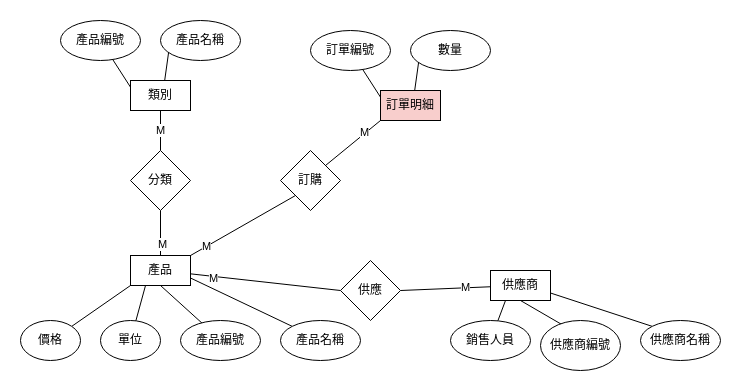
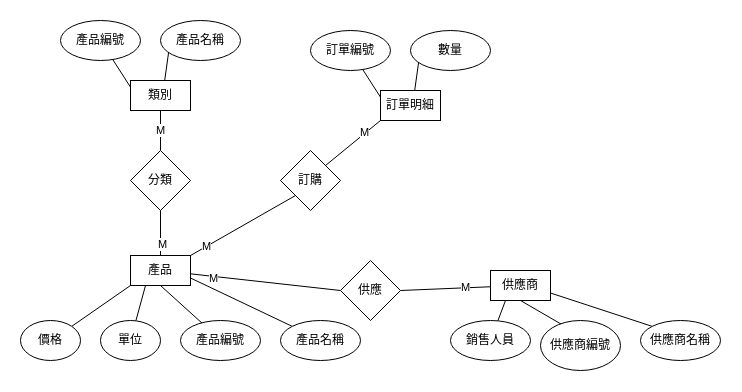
  <mxCell id="0" />
  <mxCell id="1" parent="0" />
  <mxCell id="2" style="edgeStyle=none;rounded=0;orthogonalLoop=1;jettySize=auto;html=1;exitX=0;exitY=1;exitDx=0;exitDy=0;entryX=1;entryY=0;entryDx=0;entryDy=0;endArrow=none;endFill=0;" edge="1" parent="1" source="6" target="7"><mxGeometry relative="1" as="geometry" /></mxCell>
  <mxCell id="3" style="edgeStyle=none;rounded=0;orthogonalLoop=1;jettySize=auto;html=1;exitX=0.25;exitY=1;exitDx=0;exitDy=0;endArrow=none;endFill=0;" edge="1" parent="1" source="6" target="10"><mxGeometry relative="1" as="geometry" /></mxCell>
  <mxCell id="4" style="edgeStyle=none;rounded=0;orthogonalLoop=1;jettySize=auto;html=1;exitX=0.5;exitY=1;exitDx=0;exitDy=0;entryX=0.288;entryY=0.1;entryDx=0;entryDy=0;entryPerimeter=0;endArrow=none;endFill=0;" edge="1" parent="1" source="6" target="9"><mxGeometry relative="1" as="geometry" /></mxCell>
  <mxCell id="5" style="edgeStyle=none;rounded=0;orthogonalLoop=1;jettySize=auto;html=1;exitX=1;exitY=0.75;exitDx=0;exitDy=0;entryX=0;entryY=0;entryDx=0;entryDy=0;endArrow=none;endFill=0;" edge="1" parent="1" source="6" target="8"><mxGeometry relative="1" as="geometry" /></mxCell>
  <mxCell id="6" value="產品" style="rounded=0;whiteSpace=wrap;html=1;" vertex="1" parent="1"><mxGeometry x="130" y="255" width="60" height="30" as="geometry" /></mxCell>
  <mxCell id="7" value="價格" style="ellipse;whiteSpace=wrap;html=1;" vertex="1" parent="1"><mxGeometry x="20" y="320" width="60" height="40" as="geometry" /></mxCell>
  <mxCell id="8" value="產品名稱" style="ellipse;whiteSpace=wrap;html=1;" vertex="1" parent="1"><mxGeometry x="280" y="320" width="80" height="40" as="geometry" /></mxCell>
  <mxCell id="9" value="產品編號" style="ellipse;whiteSpace=wrap;html=1;" vertex="1" parent="1"><mxGeometry x="180" y="320" width="80" height="40" as="geometry" /></mxCell>
  <mxCell id="10" value="單位" style="ellipse;whiteSpace=wrap;html=1;" vertex="1" parent="1"><mxGeometry x="100" y="320" width="60" height="40" as="geometry" /></mxCell>
  <mxCell id="11" style="edgeStyle=none;rounded=0;orthogonalLoop=1;jettySize=auto;html=1;exitX=0.25;exitY=1;exitDx=0;exitDy=0;endArrow=none;endFill=0;" edge="1" parent="1" source="13" target="15"><mxGeometry relative="1" as="geometry" /></mxCell>
  <mxCell id="12" style="edgeStyle=none;rounded=0;orthogonalLoop=1;jettySize=auto;html=1;exitX=0.5;exitY=1;exitDx=0;exitDy=0;entryX=0;entryY=0;entryDx=0;entryDy=0;endArrow=none;endFill=0;" edge="1" parent="1" source="13" target="14"><mxGeometry relative="1" as="geometry" /></mxCell>
  <mxCell id="13" value="類別" style="rounded=0;whiteSpace=wrap;html=1;" vertex="1" parent="1"><mxGeometry x="130" y="80" width="60" height="30" as="geometry" /></mxCell>
  <mxCell id="14" value="產品名稱" style="ellipse;whiteSpace=wrap;html=1;" vertex="1" parent="1"><mxGeometry x="160" y="20" width="80" height="40" as="geometry" /></mxCell>
  <mxCell id="15" value="產品編號" style="ellipse;whiteSpace=wrap;html=1;" vertex="1" parent="1"><mxGeometry x="60" y="20" width="80" height="40" as="geometry" /></mxCell>
  <mxCell id="16" value="M" style="edgeStyle=none;rounded=0;orthogonalLoop=1;jettySize=auto;html=1;exitX=0.5;exitY=0;exitDx=0;exitDy=0;entryX=0.5;entryY=1;entryDx=0;entryDy=0;endArrow=none;endFill=0;" edge="1" parent="1" source="19" target="13"><mxGeometry relative="1" as="geometry" /></mxCell>
  <mxCell id="17" style="edgeStyle=none;rounded=0;orthogonalLoop=1;jettySize=auto;html=1;exitX=0.5;exitY=1;exitDx=0;exitDy=0;entryX=0.5;entryY=0;entryDx=0;entryDy=0;endArrow=none;endFill=0;" edge="1" parent="1" source="19" target="6"><mxGeometry relative="1" as="geometry" /></mxCell>
  <mxCell id="18" value="M" style="edgeLabel;html=1;align=center;verticalAlign=middle;resizable=0;points=[];" vertex="1" connectable="0" parent="17"><mxGeometry x="0.467" y="1" relative="1" as="geometry"><mxPoint as="offset" /></mxGeometry></mxCell>
  <mxCell id="19" value="分類" style="rhombus;whiteSpace=wrap;html=1;" vertex="1" parent="1"><mxGeometry x="130" y="150" width="60" height="60" as="geometry" /></mxCell>
  <mxCell id="20" style="edgeStyle=none;rounded=0;orthogonalLoop=1;jettySize=auto;html=1;exitX=0.25;exitY=1;exitDx=0;exitDy=0;endArrow=none;endFill=0;" edge="1" parent="1" source="23" target="26"><mxGeometry relative="1" as="geometry" /></mxCell>
  <mxCell id="21" style="edgeStyle=none;rounded=0;orthogonalLoop=1;jettySize=auto;html=1;exitX=0.5;exitY=1;exitDx=0;exitDy=0;entryX=0.288;entryY=0.1;entryDx=0;entryDy=0;entryPerimeter=0;endArrow=none;endFill=0;" edge="1" parent="1" source="23" target="25"><mxGeometry relative="1" as="geometry" /></mxCell>
  <mxCell id="22" style="edgeStyle=none;rounded=0;orthogonalLoop=1;jettySize=auto;html=1;exitX=1;exitY=0.75;exitDx=0;exitDy=0;entryX=0;entryY=0;entryDx=0;entryDy=0;endArrow=none;endFill=0;" edge="1" parent="1" source="23" target="24"><mxGeometry relative="1" as="geometry" /></mxCell>
  <mxCell id="23" value="供應商" style="rounded=0;whiteSpace=wrap;html=1;" vertex="1" parent="1"><mxGeometry x="490" y="270" width="60" height="30" as="geometry" /></mxCell>
  <mxCell id="24" value="供應商名稱" style="ellipse;whiteSpace=wrap;html=1;" vertex="1" parent="1"><mxGeometry x="640" y="320" width="80" height="40" as="geometry" /></mxCell>
  <mxCell id="25" value="供應商編號" style="ellipse;whiteSpace=wrap;html=1;" vertex="1" parent="1"><mxGeometry x="540" y="320" width="80" height="50" as="geometry" /></mxCell>
  <mxCell id="26" value="銷售人員" style="ellipse;whiteSpace=wrap;html=1;" vertex="1" parent="1"><mxGeometry x="450" y="320" width="80" height="40" as="geometry" /></mxCell>
  <mxCell id="27" style="edgeStyle=none;rounded=0;orthogonalLoop=1;jettySize=auto;html=1;exitX=0;exitY=0.5;exitDx=0;exitDy=0;endArrow=none;endFill=0;" edge="1" parent="1" source="31" target="6"><mxGeometry relative="1" as="geometry" /></mxCell>
  <mxCell id="28" value="M" style="edgeLabel;html=1;align=center;verticalAlign=middle;resizable=0;points=[];" vertex="1" connectable="0" parent="27"><mxGeometry x="0.693" y="2" relative="1" as="geometry"><mxPoint as="offset" /></mxGeometry></mxCell>
  <mxCell id="29" style="edgeStyle=none;rounded=0;orthogonalLoop=1;jettySize=auto;html=1;exitX=1;exitY=0.5;exitDx=0;exitDy=0;endArrow=none;endFill=0;" edge="1" parent="1" source="31" target="23"><mxGeometry relative="1" as="geometry" /></mxCell>
  <mxCell id="30" value="M" style="edgeLabel;html=1;align=center;verticalAlign=middle;resizable=0;points=[];" vertex="1" connectable="0" parent="29"><mxGeometry x="0.446" y="1" relative="1" as="geometry"><mxPoint as="offset" /></mxGeometry></mxCell>
  <mxCell id="31" value="供應" style="rhombus;whiteSpace=wrap;html=1;" vertex="1" parent="1"><mxGeometry x="340" y="260" width="60" height="60" as="geometry" /></mxCell>
  <mxCell id="32" style="edgeStyle=none;rounded=0;orthogonalLoop=1;jettySize=auto;html=1;exitX=0;exitY=1;exitDx=0;exitDy=0;entryX=1;entryY=0;entryDx=0;entryDy=0;endArrow=none;endFill=0;" edge="1" parent="1" source="36" target="6"><mxGeometry relative="1" as="geometry" /></mxCell>
  <mxCell id="33" value="M" style="edgeLabel;html=1;align=center;verticalAlign=middle;resizable=0;points=[];" vertex="1" connectable="0" parent="32"><mxGeometry x="0.703" y="-1" relative="1" as="geometry"><mxPoint as="offset" /></mxGeometry></mxCell>
  <mxCell id="34" style="edgeStyle=none;rounded=0;orthogonalLoop=1;jettySize=auto;html=1;exitX=1;exitY=0;exitDx=0;exitDy=0;entryX=0;entryY=1;entryDx=0;entryDy=0;endArrow=none;endFill=0;" edge="1" parent="1" source="36" target="39"><mxGeometry relative="1" as="geometry" /></mxCell>
  <mxCell id="35" value="M" style="edgeLabel;html=1;align=center;verticalAlign=middle;resizable=0;points=[];" vertex="1" connectable="0" parent="34"><mxGeometry x="0.438" y="1" relative="1" as="geometry"><mxPoint as="offset" /></mxGeometry></mxCell>
  <mxCell id="36" value="訂購" style="rhombus;whiteSpace=wrap;html=1;" vertex="1" parent="1"><mxGeometry x="280" y="150" width="60" height="60" as="geometry" /></mxCell>
  <mxCell id="37" style="edgeStyle=none;rounded=0;orthogonalLoop=1;jettySize=auto;html=1;exitX=0.25;exitY=1;exitDx=0;exitDy=0;endArrow=none;endFill=0;" edge="1" parent="1" source="39" target="41"><mxGeometry relative="1" as="geometry" /></mxCell>
  <mxCell id="38" style="edgeStyle=none;rounded=0;orthogonalLoop=1;jettySize=auto;html=1;exitX=0.5;exitY=1;exitDx=0;exitDy=0;entryX=0;entryY=0;entryDx=0;entryDy=0;endArrow=none;endFill=0;" edge="1" parent="1" source="39" target="40"><mxGeometry relative="1" as="geometry" /></mxCell>
- <mxCell id="39" value="訂單明細" style="rounded=0;whiteSpace=wrap;html=1;fillColor=#f8cecc;" vertex="1" parent="1"><mxGeometry x="380" y="90" width="60" height="30" as="geometry" /></mxCell>
+ <mxCell id="39" value="訂單明細" style="rounded=0;whiteSpace=wrap;html=1;" vertex="1" parent="1"><mxGeometry x="380" y="90" width="60" height="30" as="geometry" /></mxCell>
  <mxCell id="40" value="數量" style="ellipse;whiteSpace=wrap;html=1;" vertex="1" parent="1"><mxGeometry x="410" y="30" width="80" height="40" as="geometry" /></mxCell>
  <mxCell id="41" value="訂單編號" style="ellipse;whiteSpace=wrap;html=1;" vertex="1" parent="1"><mxGeometry x="310" y="30" width="80" height="40" as="geometry" /></mxCell>
